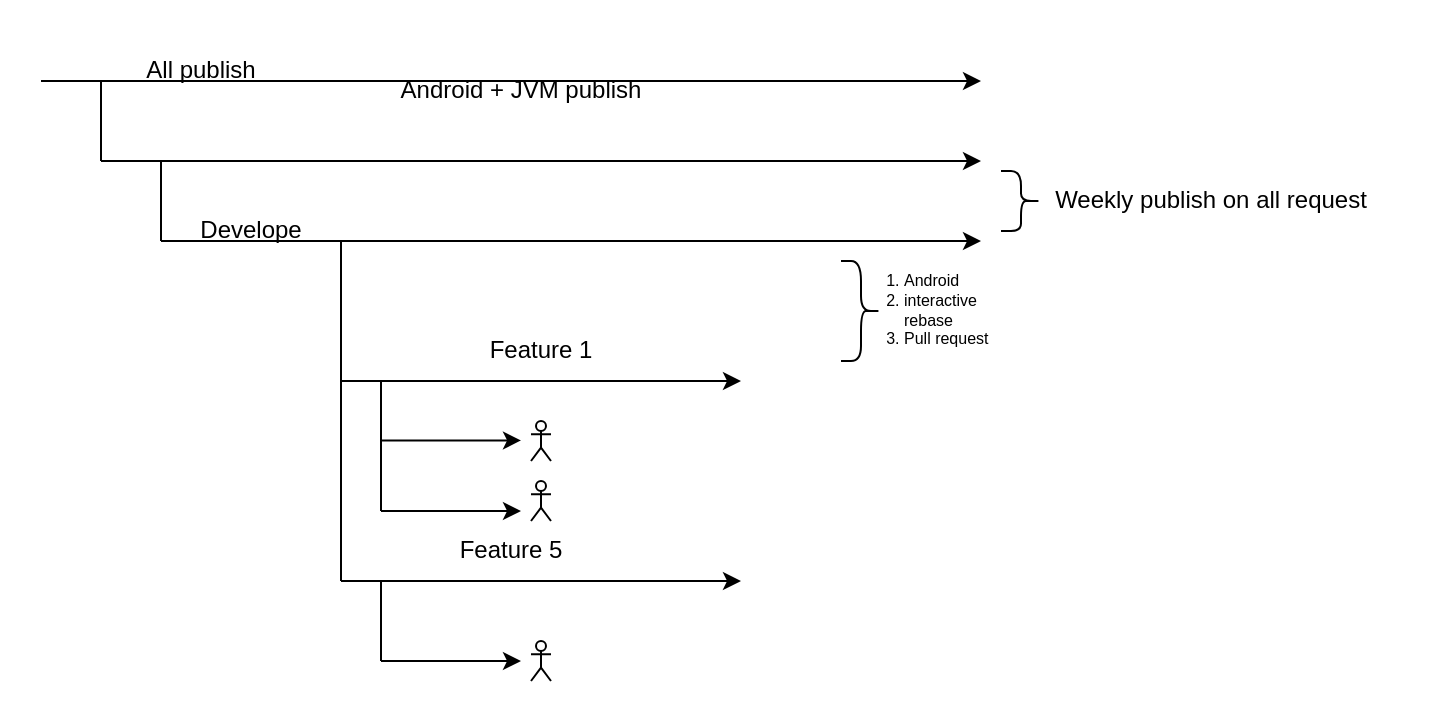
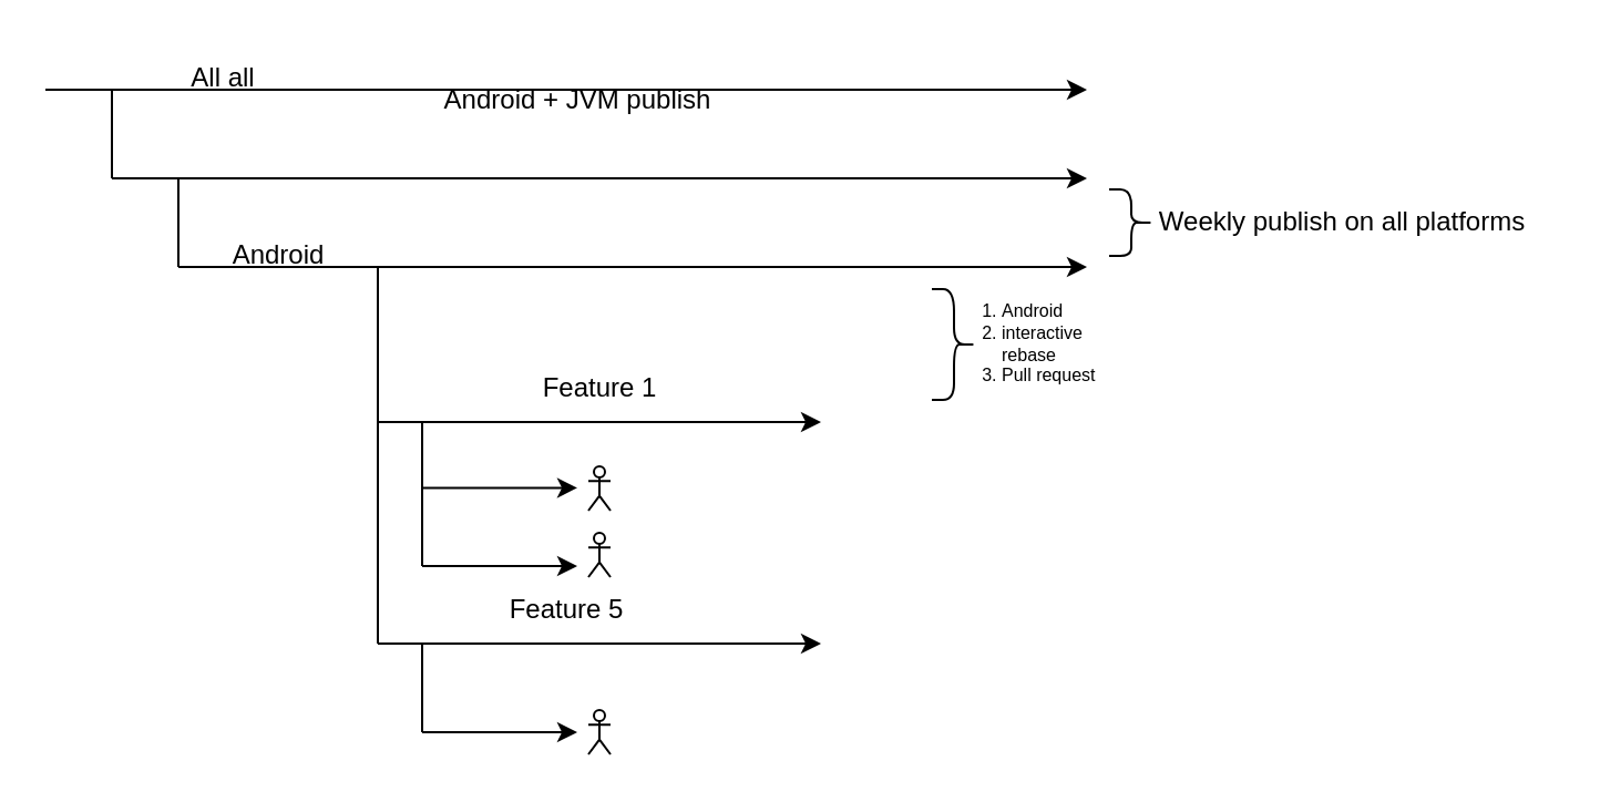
  <mxCell id="0" />
  <mxCell id="1" parent="0" />
  <mxCell id="2" value="" style="endArrow=classic;html=1;rounded=0;" edge="1" parent="1"><mxGeometry width="50" height="50" relative="1" as="geometry"><mxPoint x="20" y="40" as="sourcePoint" /><mxPoint x="490" y="40" as="targetPoint" /></mxGeometry></mxCell>
  <mxCell id="3" value="" style="endArrow=classic;html=1;rounded=0;" edge="1" parent="1"><mxGeometry width="50" height="50" relative="1" as="geometry"><mxPoint x="50" y="80" as="sourcePoint" /><mxPoint x="490" y="80" as="targetPoint" /></mxGeometry></mxCell>
- <mxCell id="4" value="All publish" style="text;html=1;align=center;verticalAlign=middle;resizable=0;points=[];autosize=1;strokeColor=none;fillColor=none;" vertex="1" parent="1"><mxGeometry x="60" y="20" width="80" height="30" as="geometry" /></mxCell>
+ <mxCell id="4" value="All all" style="text;html=1;align=center;verticalAlign=middle;resizable=0;points=[];autosize=1;strokeColor=none;fillColor=none;" vertex="1" parent="1"><mxGeometry x="60" y="20" width="80" height="30" as="geometry" /></mxCell>
  <mxCell id="5" value="Android + JVM publish" style="text;html=1;align=center;verticalAlign=middle;resizable=0;points=[];autosize=1;strokeColor=none;fillColor=none;" vertex="1" parent="1"><mxGeometry x="190" y="30" width="140" height="30" as="geometry" /></mxCell>
  <mxCell id="6" value="" style="endArrow=classic;html=1;rounded=0;" edge="1" parent="1"><mxGeometry width="50" height="50" relative="1" as="geometry"><mxPoint x="80" y="120" as="sourcePoint" /><mxPoint x="490" y="120" as="targetPoint" /></mxGeometry></mxCell>
- <mxCell id="7" value="Develope" style="text;html=1;align=center;verticalAlign=middle;resizable=0;points=[];autosize=1;strokeColor=none;fillColor=none;" vertex="1" parent="1"><mxGeometry x="90" y="100" width="70" height="30" as="geometry" /></mxCell>
+ <mxCell id="7" value="Android" style="text;html=1;align=center;verticalAlign=middle;resizable=0;points=[];autosize=1;strokeColor=none;fillColor=none;" vertex="1" parent="1"><mxGeometry x="90" y="100" width="70" height="30" as="geometry" /></mxCell>
  <mxCell id="8" value="" style="endArrow=classic;html=1;rounded=0;" edge="1" parent="1"><mxGeometry width="50" height="50" relative="1" as="geometry"><mxPoint x="170" y="190" as="sourcePoint" /><mxPoint x="370" y="190" as="targetPoint" /></mxGeometry></mxCell>
  <mxCell id="9" value="" style="endArrow=classic;html=1;rounded=0;" edge="1" parent="1"><mxGeometry width="50" height="50" relative="1" as="geometry"><mxPoint x="170" y="290" as="sourcePoint" /><mxPoint x="370" y="290" as="targetPoint" /></mxGeometry></mxCell>
  <mxCell id="10" value="" style="endArrow=classic;html=1;rounded=0;" edge="1" parent="1"><mxGeometry width="50" height="50" relative="1" as="geometry"><mxPoint x="190" y="219.71" as="sourcePoint" /><mxPoint x="260" y="219.71" as="targetPoint" /></mxGeometry></mxCell>
  <mxCell id="11" value="" style="endArrow=classic;html=1;rounded=0;" edge="1" parent="1"><mxGeometry width="50" height="50" relative="1" as="geometry"><mxPoint x="190" y="255" as="sourcePoint" /><mxPoint x="260" y="255" as="targetPoint" /></mxGeometry></mxCell>
  <mxCell id="12" value="Feature 1" style="text;html=1;align=center;verticalAlign=middle;resizable=0;points=[];autosize=1;strokeColor=none;fillColor=none;" vertex="1" parent="1"><mxGeometry x="235" y="160" width="70" height="30" as="geometry" /></mxCell>
  <mxCell id="13" value="Feature 5" style="text;html=1;align=center;verticalAlign=middle;resizable=0;points=[];autosize=1;strokeColor=none;fillColor=none;" vertex="1" parent="1"><mxGeometry x="220" y="260" width="70" height="30" as="geometry" /></mxCell>
  <mxCell id="14" value="" style="endArrow=classic;html=1;rounded=0;" edge="1" parent="1"><mxGeometry width="50" height="50" relative="1" as="geometry"><mxPoint x="190" y="330" as="sourcePoint" /><mxPoint x="260" y="330" as="targetPoint" /></mxGeometry></mxCell>
  <mxCell id="15" value="" style="shape=umlActor;verticalLabelPosition=bottom;verticalAlign=top;html=1;" vertex="1" parent="1"><mxGeometry x="265" y="210" width="10" height="20" as="geometry" /></mxCell>
  <mxCell id="16" value="" style="shape=umlActor;verticalLabelPosition=bottom;verticalAlign=top;html=1;" vertex="1" parent="1"><mxGeometry x="265" y="240" width="10" height="20" as="geometry" /></mxCell>
  <mxCell id="17" value="" style="shape=umlActor;verticalLabelPosition=bottom;verticalAlign=top;html=1;" vertex="1" parent="1"><mxGeometry x="265" y="320" width="10" height="20" as="geometry" /></mxCell>
  <mxCell id="18" value="" style="endArrow=none;html=1;rounded=0;" edge="1" parent="1"><mxGeometry width="50" height="50" relative="1" as="geometry"><mxPoint x="50" y="80" as="sourcePoint" /><mxPoint x="50" y="40" as="targetPoint" /></mxGeometry></mxCell>
  <mxCell id="19" value="" style="endArrow=none;html=1;rounded=0;" edge="1" parent="1"><mxGeometry width="50" height="50" relative="1" as="geometry"><mxPoint x="80" y="120" as="sourcePoint" /><mxPoint x="80" y="80" as="targetPoint" /></mxGeometry></mxCell>
  <mxCell id="20" value="" style="endArrow=none;html=1;rounded=0;" edge="1" parent="1"><mxGeometry width="50" height="50" relative="1" as="geometry"><mxPoint x="170" y="160" as="sourcePoint" /><mxPoint x="170" y="120" as="targetPoint" /></mxGeometry></mxCell>
  <mxCell id="21" value="" style="endArrow=none;html=1;rounded=0;" edge="1" parent="1"><mxGeometry width="50" height="50" relative="1" as="geometry"><mxPoint x="190" y="190" as="sourcePoint" /><mxPoint x="190" y="190" as="targetPoint" /></mxGeometry></mxCell>
  <mxCell id="22" value="" style="endArrow=none;html=1;rounded=0;" edge="1" parent="1"><mxGeometry width="50" height="50" relative="1" as="geometry"><mxPoint x="190" y="255" as="sourcePoint" /><mxPoint x="190" y="190" as="targetPoint" /></mxGeometry></mxCell>
  <mxCell id="23" value="" style="endArrow=none;html=1;rounded=0;" edge="1" parent="1"><mxGeometry width="50" height="50" relative="1" as="geometry"><mxPoint x="190" y="330" as="sourcePoint" /><mxPoint x="190" y="290" as="targetPoint" /></mxGeometry></mxCell>
  <mxCell id="24" value="" style="endArrow=none;html=1;rounded=0;" edge="1" parent="1"><mxGeometry width="50" height="50" relative="1" as="geometry"><mxPoint x="170" y="290" as="sourcePoint" /><mxPoint x="170" y="160" as="targetPoint" /></mxGeometry></mxCell>
  <mxCell id="25" value="" style="shape=curlyBracket;whiteSpace=wrap;html=1;rounded=1;flipH=1;labelPosition=right;verticalLabelPosition=middle;align=left;verticalAlign=middle;" vertex="1" parent="1"><mxGeometry x="420" y="130" width="20" height="50" as="geometry" /></mxCell>
  <mxCell id="26" value="&lt;ol style=&quot;font-size: 8px;&quot;&gt;&lt;li&gt;Android&lt;/li&gt;&lt;li&gt;interactive rebase&amp;nbsp;&lt;/li&gt;&lt;li&gt;Pull request&lt;/li&gt;&lt;/ol&gt;" style="text;strokeColor=none;fillColor=none;html=1;whiteSpace=wrap;verticalAlign=middle;overflow=hidden;" vertex="1" parent="1"><mxGeometry x="410" y="115" width="100" height="80" as="geometry" /></mxCell>
  <mxCell id="27" value="" style="shape=curlyBracket;whiteSpace=wrap;html=1;rounded=1;flipH=1;labelPosition=right;verticalLabelPosition=middle;align=left;verticalAlign=middle;" vertex="1" parent="1"><mxGeometry x="500" y="85" width="20" height="30" as="geometry" /></mxCell>
- <mxCell id="28" value="Weekly publish on all request" style="text;html=1;align=center;verticalAlign=middle;resizable=0;points=[];autosize=1;strokeColor=none;fillColor=none;" vertex="1" parent="1"><mxGeometry x="510" y="85" width="190" height="30" as="geometry" /></mxCell>
+ <mxCell id="28" value="Weekly publish on all platforms" style="text;html=1;align=center;verticalAlign=middle;resizable=0;points=[];autosize=1;strokeColor=none;fillColor=none;" vertex="1" parent="1"><mxGeometry x="510" y="85" width="190" height="30" as="geometry" /></mxCell>
